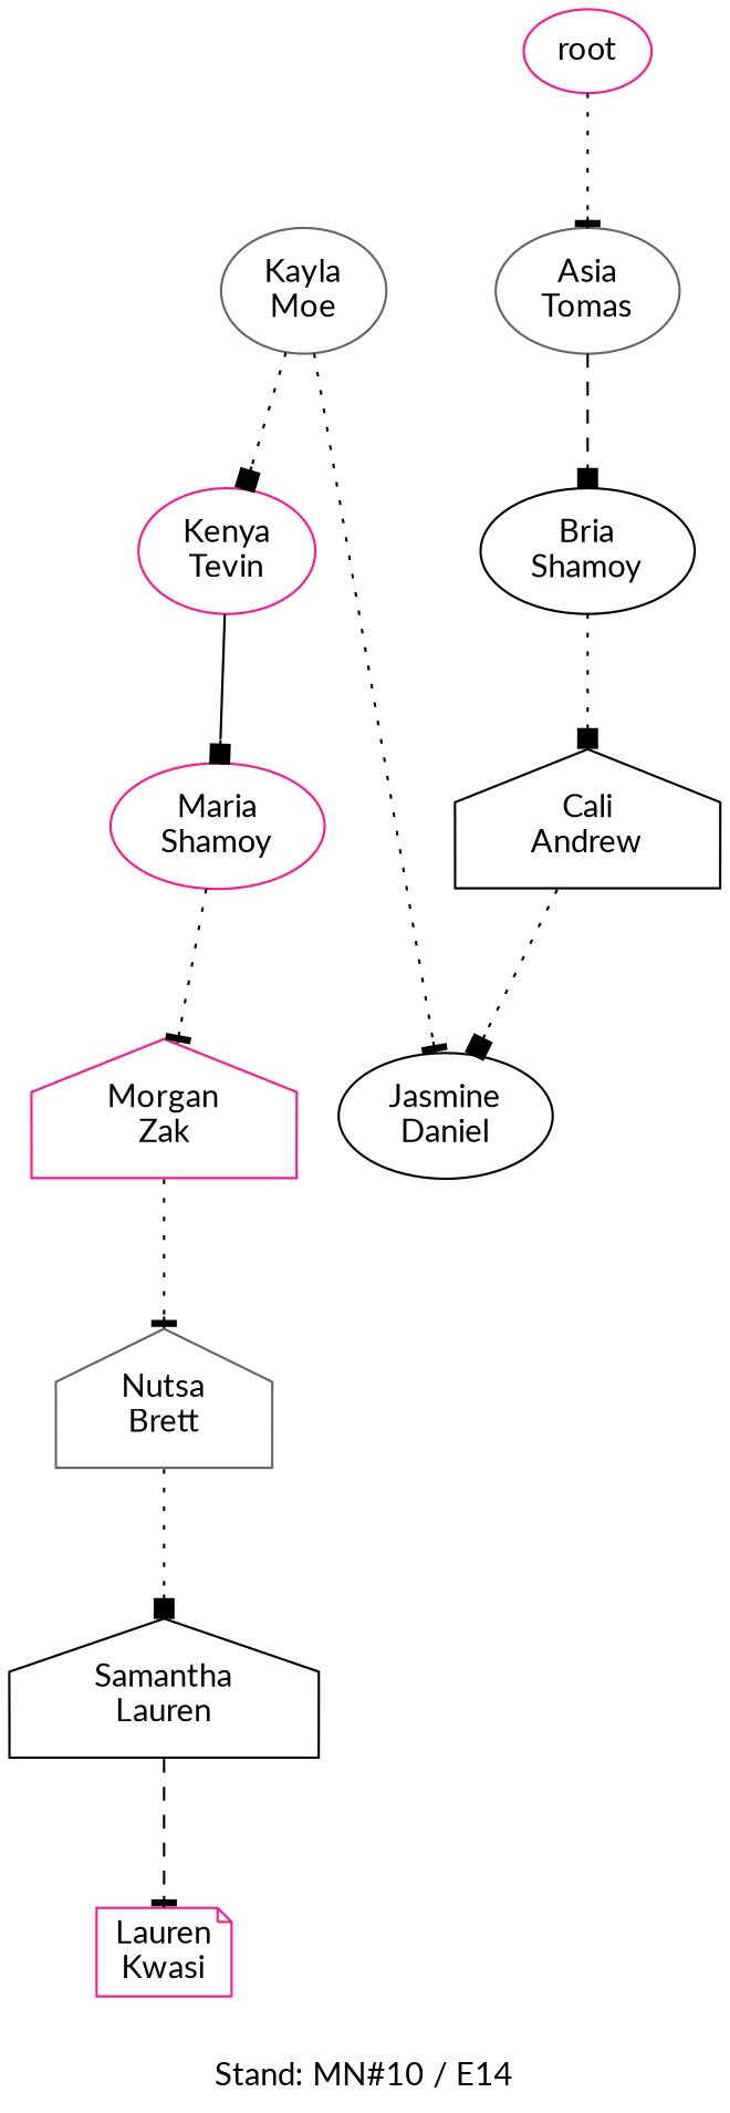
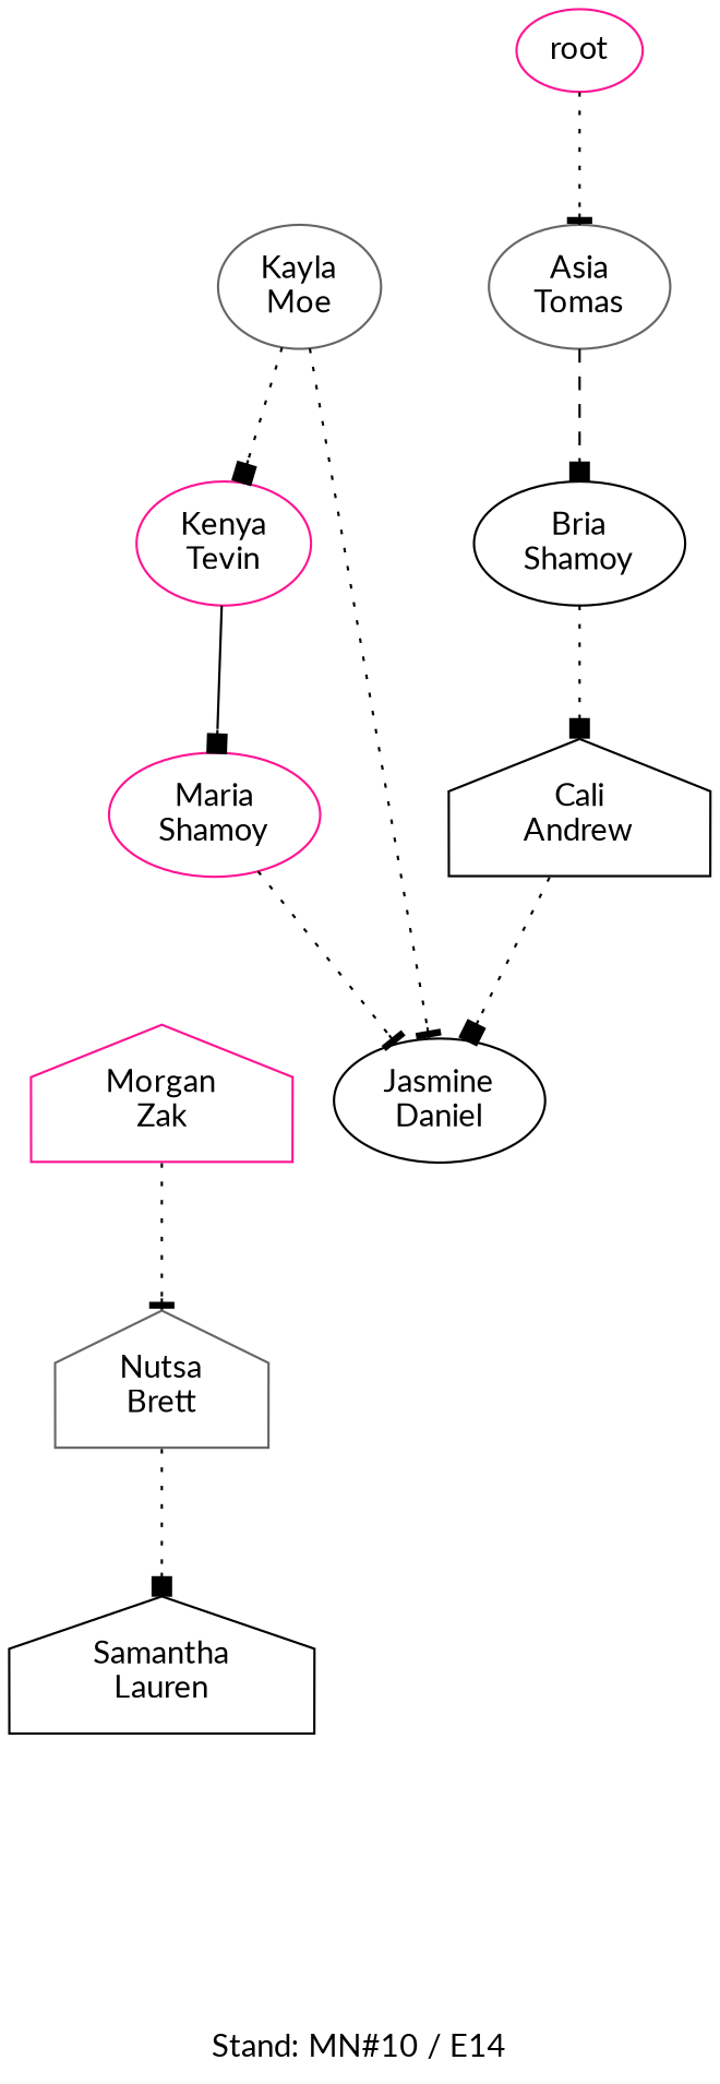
  digraph {
    fontname=Lato
    label="Stand: MN#10 / E14"
    labelloc=b
    ranksep=0.8
    node [color=deeppink fontname=Lato shape=ellipse]
    edge [arrowhead=box fontname=Lato style=dotted]
    n1 [color=gray40 label="Asia\nTomas"]
    n2 [color=black label="Bria\nShamoy"]
    n3 [color=black label="Cali\nAndrew" shape=house]
    root
    n5 [color=black label="Jasmine\nDaniel"]
    n6 [color=gray40 label="Kayla\nMoe"]
    n7 [label="Kenya\nTevin"]
    n8 [label="Maria\nShamoy"]
    n9 [label="Morgan\nZak" shape=house]
    n10 [color=gray40 label="Nutsa\nBrett" shape=house]
    n11 [color=black label="Samantha\nLauren" shape=house]
-   n12 [label="Lauren\nKwasi" shape=note]
    n1 -> n2 [style=dashed]
    n2 -> n3
    n3 -> n5
    root -> n1 [arrowhead=tee]
    n6 -> n5 [arrowhead=tee]
    n6 -> n7
    n7 -> n8 [style=solid]
-   n8 -> n9 [arrowhead=tee]
+   n8 -> n5 [arrowhead=tee]
    n9 -> n10 [arrowhead=tee]
    n10 -> n11
-   n11 -> n12 [arrowhead=tee style=dashed]
  }
